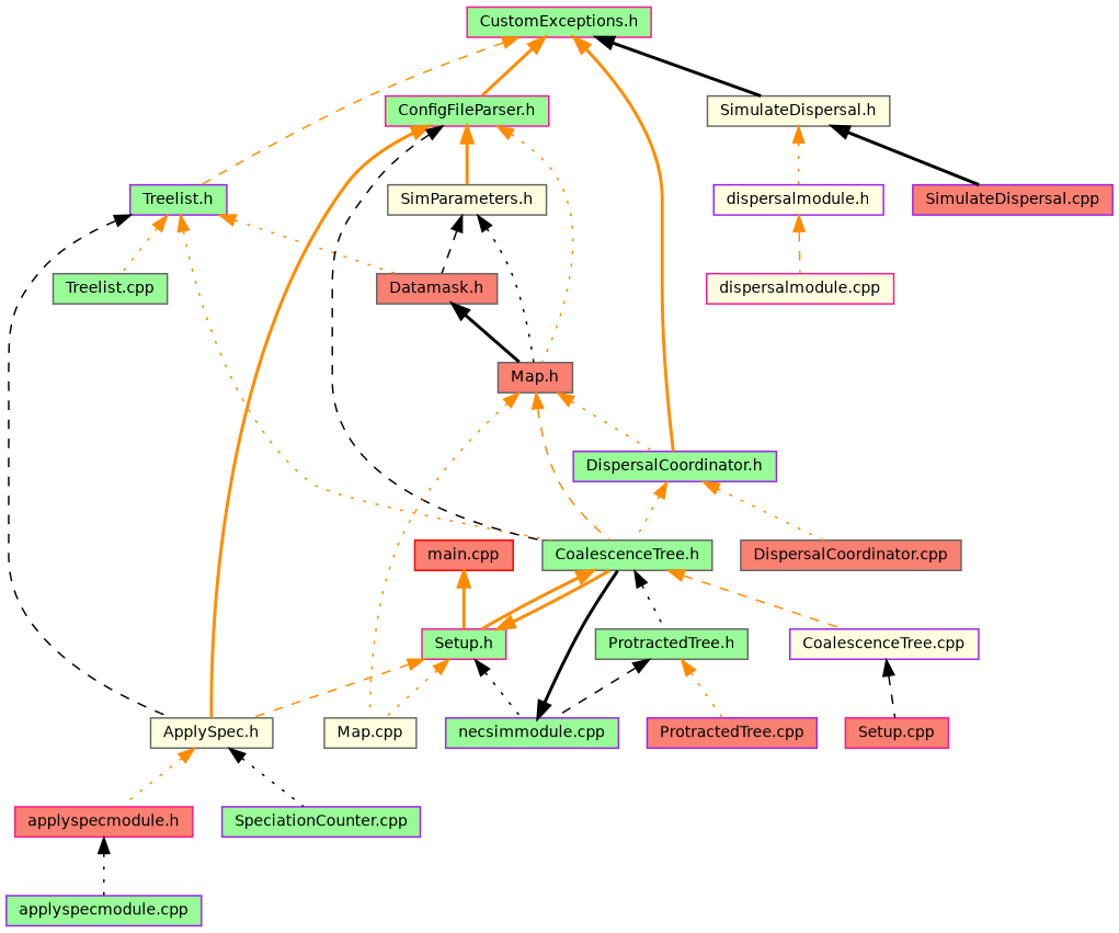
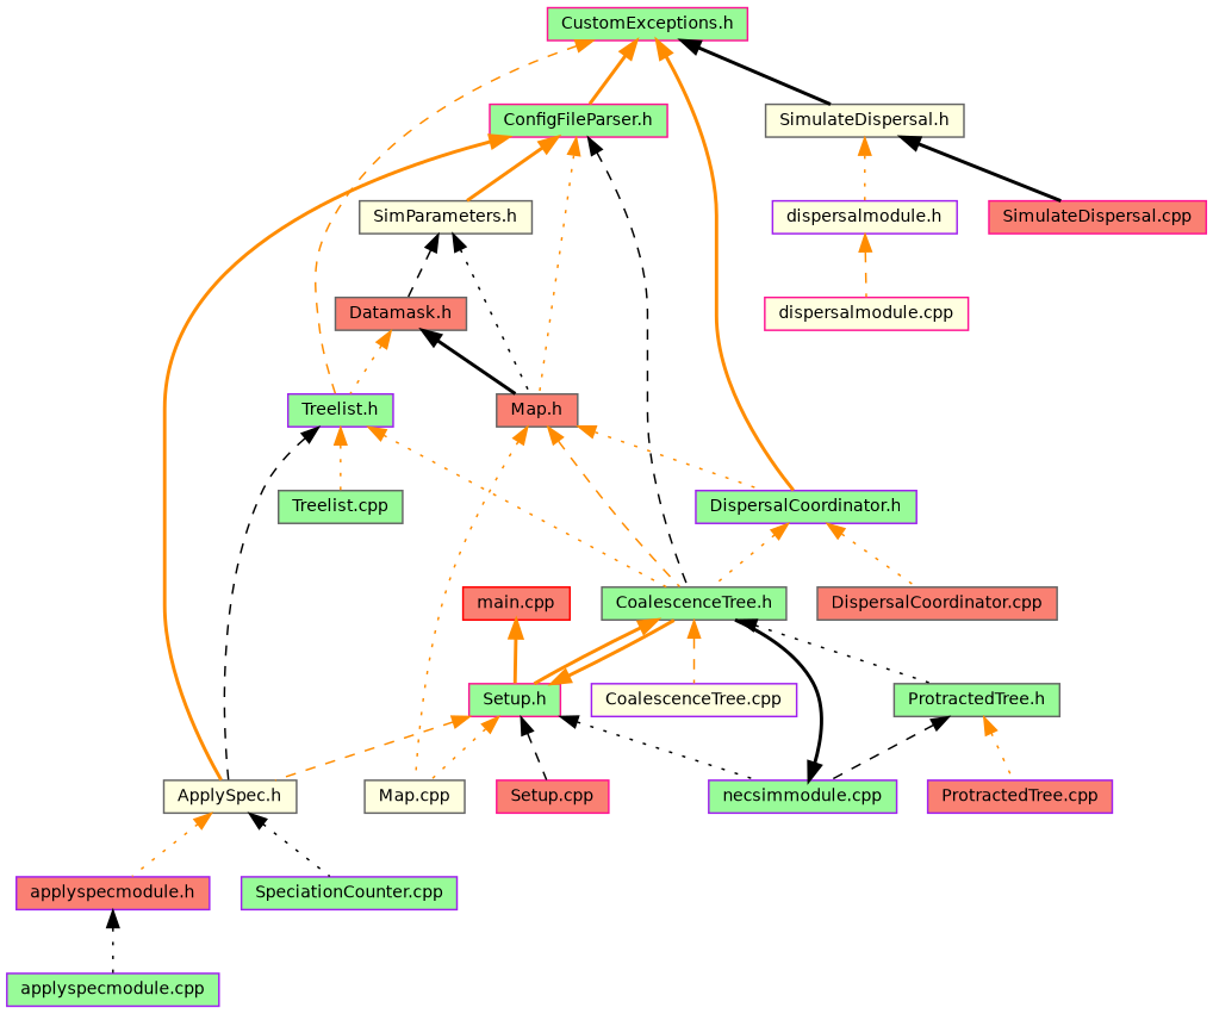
  digraph {
    node [color=gray40 fillcolor=palegreen fontname=Helvetica fontsize=10 shape=record style=filled]
    edge [color=darkorange dir=back fontname=Helvetica fontsize=10 labelfontname=Helvetica labelfontsize=10 style=dotted]
    n1 [color=deeppink fontcolor=black height=0.2 label="CustomExceptions.h" width=0.4]
    n2 [color=purple height=0.2 label="Treelist.h" width=0.4]
    n3 [color=deeppink height=0.2 label="ConfigFileParser.h" width=0.4]
    n4 [color=purple height=0.2 label="DispersalCoordinator.h" width=0.4]
    n5 [fillcolor=lightyellow height=0.2 label="SimulateDispersal.h" width=0.4]
    n6 [fillcolor=lightyellow height=0.2 label="ApplySpec.h" width=0.4]
    n7 [height=0.2 label="CoalescenceTree.h" width=0.4]
    n8 [height=0.2 label="Treelist.cpp" width=0.4]
    n9 [fillcolor=lightyellow height=0.2 label="SimParameters.h" width=0.4]
    n10 [fillcolor=salmon height=0.2 label="Map.h" width=0.4]
    n11 [fillcolor=salmon height=0.2 label="DispersalCoordinator.cpp" width=0.4]
    n12 [color=purple fillcolor=lightyellow height=0.2 label="dispersalmodule.h" width=0.4]
-   n13 [color=purple fillcolor=salmon height=0.2 label="SimulateDispersal.cpp" width=0.4]
-   n14 [color=deeppink fillcolor=salmon height=0.2 label="applyspecmodule.h" width=0.4]
+   n13 [color=deeppink fillcolor=salmon height=0.2 label="SimulateDispersal.cpp" width=0.4]
+   n14 [color=purple fillcolor=salmon height=0.2 label="applyspecmodule.h" width=0.4]
    n15 [color=purple height=0.2 label="SpeciationCounter.cpp" width=0.4]
    n16 [color=deeppink height=0.2 label="Setup.h" width=0.4]
    n17 [height=0.2 label="ProtractedTree.h" width=0.4]
    n18 [color=purple fillcolor=lightyellow height=0.2 label="CoalescenceTree.cpp" width=0.4]
    n19 [color=purple height=0.2 label="applyspecmodule.cpp" width=0.4]
    n20 [color=purple height=0.2 label="necsimmodule.cpp" width=0.4]
    n21 [fillcolor=lightyellow height=0.2 label="Map.cpp" width=0.4]
    n22 [color=deeppink fillcolor=salmon height=0.2 label="Setup.cpp" width=0.4]
    n23 [color=purple fillcolor=salmon height=0.2 label="ProtractedTree.cpp" width=0.4]
    n24 [color=red fillcolor=salmon height=0.2 label="main.cpp" width=0.4]
    n25 [fillcolor=salmon height=0.2 label="Datamask.h" width=0.4]
    n26 [color=deeppink fillcolor=lightyellow height=0.2 label="dispersalmodule.cpp" width=0.4]
    n1 -> n2 [style=dashed]
    n1 -> n3 [style=bold]
    n1 -> n4 [style=bold]
    n1 -> n5 [color=black style=bold]
    n2 -> n6 [color=black style=dashed]
    n2 -> n7
    n2 -> n8
    n3 -> n6 [style=bold]
    n3 -> n7 [color=black style=dashed]
    n3 -> n9 [style=bold]
    n3 -> n10
    n4 -> n7
    n4 -> n11
    n5 -> n12
    n5 -> n13 [color=black style=bold]
    n6 -> n14
    n6 -> n15 [color=black]
    n7 -> n16 [style=bold]
    n7 -> n17 [color=black]
    n7 -> n18 [style=dashed]
    n9 -> n10 [color=black]
    n9 -> n25 [color=black style=dashed]
    n10 -> n4
    n10 -> n7 [style=dashed]
    n10 -> n21
    n12 -> n26 [style=dashed]
    n14 -> n19 [color=black]
    n16 -> n6 [style=dashed]
    n16 -> n7 [style=bold]
    n16 -> n20 [color=black]
    n16 -> n21
-   n18 -> n22 [color=black style=dashed]
+   n16 -> n22 [color=black style=dashed]
    n17 -> n20 [color=black style=dashed]
    n17 -> n23
    n20 -> n7 [color=black style=bold]
    n24 -> n16 [style=bold]
-   n2 -> n25
+   n25 -> n2
    n25 -> n10 [color=black style=bold]
  }
